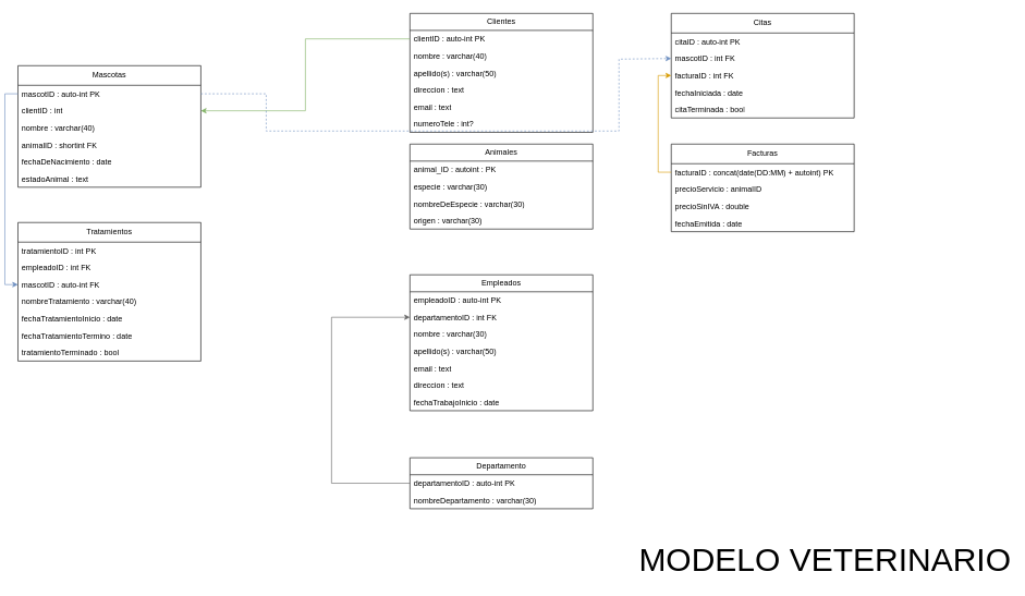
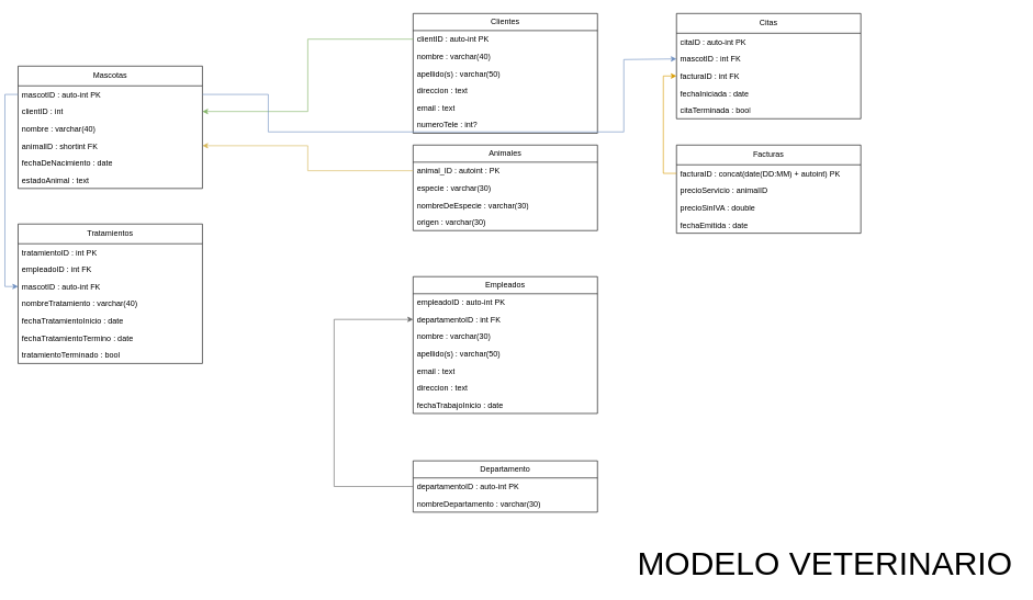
  <mxCell id="0" />
  <mxCell id="1" parent="0" />
  <mxCell id="2" value="&lt;div&gt;Mascotas&lt;/div&gt;" style="swimlane;fontStyle=0;childLayout=stackLayout;horizontal=1;startSize=30;fillColor=none;horizontalStack=0;resizeParent=1;resizeParentMax=0;resizeLast=0;collapsible=1;marginBottom=0;whiteSpace=wrap;html=1;" parent="1" vertex="1"><mxGeometry x="20" y="100" width="280" height="186" as="geometry" /></mxCell>
  <mxCell id="3" value="mascotID : auto-int PK" style="text;strokeColor=none;fillColor=none;align=left;verticalAlign=top;spacingLeft=4;spacingRight=4;overflow=hidden;rotatable=0;points=[[0,0.5],[1,0.5]];portConstraint=eastwest;whiteSpace=wrap;html=1;" parent="2" vertex="1"><mxGeometry y="30" width="280" height="26" as="geometry" /></mxCell>
  <mxCell id="4" value="clientID : int" style="text;strokeColor=none;fillColor=none;align=left;verticalAlign=top;spacingLeft=4;spacingRight=4;overflow=hidden;rotatable=0;points=[[0,0.5],[1,0.5]];portConstraint=eastwest;whiteSpace=wrap;html=1;" parent="2" vertex="1"><mxGeometry y="56" width="280" height="26" as="geometry" /></mxCell>
  <mxCell id="5" value="nombre : varchar(40)" style="text;strokeColor=none;fillColor=none;align=left;verticalAlign=top;spacingLeft=4;spacingRight=4;overflow=hidden;rotatable=0;points=[[0,0.5],[1,0.5]];portConstraint=eastwest;whiteSpace=wrap;html=1;" parent="2" vertex="1"><mxGeometry y="82" width="280" height="26" as="geometry" /></mxCell>
  <mxCell id="6" value="animalID : shortint FK" style="text;strokeColor=none;fillColor=none;align=left;verticalAlign=top;spacingLeft=4;spacingRight=4;overflow=hidden;rotatable=0;points=[[0,0.5],[1,0.5]];portConstraint=eastwest;whiteSpace=wrap;html=1;" parent="2" vertex="1"><mxGeometry y="108" width="280" height="26" as="geometry" /></mxCell>
  <mxCell id="7" value="fechaDeNacimiento : date" style="text;strokeColor=none;fillColor=none;align=left;verticalAlign=top;spacingLeft=4;spacingRight=4;overflow=hidden;rotatable=0;points=[[0,0.5],[1,0.5]];portConstraint=eastwest;whiteSpace=wrap;html=1;" parent="2" vertex="1"><mxGeometry y="134" width="280" height="26" as="geometry" /></mxCell>
  <mxCell id="8" value="estadoAnimal : text" style="text;strokeColor=none;fillColor=none;align=left;verticalAlign=top;spacingLeft=4;spacingRight=4;overflow=hidden;rotatable=0;points=[[0,0.5],[1,0.5]];portConstraint=eastwest;whiteSpace=wrap;html=1;" parent="2" vertex="1"><mxGeometry y="160" width="280" height="26" as="geometry" /></mxCell>
  <mxCell id="9" value="Clientes" style="swimlane;fontStyle=0;childLayout=stackLayout;horizontal=1;startSize=26;fillColor=none;horizontalStack=0;resizeParent=1;resizeParentMax=0;resizeLast=0;collapsible=1;marginBottom=0;whiteSpace=wrap;html=1;" parent="1" vertex="1"><mxGeometry x="620" y="20" width="280" height="182" as="geometry" /></mxCell>
  <mxCell id="10" value="clientID : auto-int PK" style="text;strokeColor=none;fillColor=none;align=left;verticalAlign=top;spacingLeft=4;spacingRight=4;overflow=hidden;rotatable=0;points=[[0,0.5],[1,0.5]];portConstraint=eastwest;whiteSpace=wrap;html=1;" parent="9" vertex="1"><mxGeometry y="26" width="280" height="26" as="geometry" /></mxCell>
  <mxCell id="11" value="nombre : varchar(40)" style="text;strokeColor=none;fillColor=none;align=left;verticalAlign=top;spacingLeft=4;spacingRight=4;overflow=hidden;rotatable=0;points=[[0,0.5],[1,0.5]];portConstraint=eastwest;whiteSpace=wrap;html=1;" parent="9" vertex="1"><mxGeometry y="52" width="280" height="26" as="geometry" /></mxCell>
  <mxCell id="12" value="apellido(s) : varchar(50)" style="text;strokeColor=none;fillColor=none;align=left;verticalAlign=top;spacingLeft=4;spacingRight=4;overflow=hidden;rotatable=0;points=[[0,0.5],[1,0.5]];portConstraint=eastwest;whiteSpace=wrap;html=1;" parent="9" vertex="1"><mxGeometry y="78" width="280" height="26" as="geometry" /></mxCell>
  <mxCell id="13" value="direccion : text" style="text;strokeColor=none;fillColor=none;align=left;verticalAlign=top;spacingLeft=4;spacingRight=4;overflow=hidden;rotatable=0;points=[[0,0.5],[1,0.5]];portConstraint=eastwest;whiteSpace=wrap;html=1;" parent="9" vertex="1"><mxGeometry y="104" width="280" height="26" as="geometry" /></mxCell>
  <mxCell id="14" value="email : text" style="text;strokeColor=none;fillColor=none;align=left;verticalAlign=top;spacingLeft=4;spacingRight=4;overflow=hidden;rotatable=0;points=[[0,0.5],[1,0.5]];portConstraint=eastwest;whiteSpace=wrap;html=1;" parent="9" vertex="1"><mxGeometry y="130" width="280" height="26" as="geometry" /></mxCell>
  <mxCell id="15" value="&lt;div&gt;numeroTele : int?&lt;/div&gt;&lt;div&gt;&lt;br&gt;&lt;/div&gt;" style="text;strokeColor=none;fillColor=none;align=left;verticalAlign=top;spacingLeft=4;spacingRight=4;overflow=hidden;rotatable=0;points=[[0,0.5],[1,0.5]];portConstraint=eastwest;whiteSpace=wrap;html=1;" parent="9" vertex="1"><mxGeometry y="156" width="280" height="26" as="geometry" /></mxCell>
  <mxCell id="16" value="Empleados" style="swimlane;fontStyle=0;childLayout=stackLayout;horizontal=1;startSize=26;fillColor=none;horizontalStack=0;resizeParent=1;resizeParentMax=0;resizeLast=0;collapsible=1;marginBottom=0;whiteSpace=wrap;html=1;" parent="1" vertex="1"><mxGeometry x="620" y="420" width="280" height="208" as="geometry" /></mxCell>
  <mxCell id="17" value="empleadoID : auto-int PK" style="text;strokeColor=none;fillColor=none;align=left;verticalAlign=top;spacingLeft=4;spacingRight=4;overflow=hidden;rotatable=0;points=[[0,0.5],[1,0.5]];portConstraint=eastwest;whiteSpace=wrap;html=1;" parent="16" vertex="1"><mxGeometry y="26" width="280" height="26" as="geometry" /></mxCell>
  <mxCell id="18" value="departamentoID : int FK" style="text;strokeColor=none;fillColor=none;align=left;verticalAlign=top;spacingLeft=4;spacingRight=4;overflow=hidden;rotatable=0;points=[[0,0.5],[1,0.5]];portConstraint=eastwest;whiteSpace=wrap;html=1;" parent="16" vertex="1"><mxGeometry y="52" width="280" height="26" as="geometry" /></mxCell>
  <mxCell id="19" value="nombre : varchar(30)" style="text;strokeColor=none;fillColor=none;align=left;verticalAlign=top;spacingLeft=4;spacingRight=4;overflow=hidden;rotatable=0;points=[[0,0.5],[1,0.5]];portConstraint=eastwest;whiteSpace=wrap;html=1;" parent="16" vertex="1"><mxGeometry y="78" width="280" height="26" as="geometry" /></mxCell>
  <mxCell id="20" value="apellido(s) : varchar(50)" style="text;strokeColor=none;fillColor=none;align=left;verticalAlign=top;spacingLeft=4;spacingRight=4;overflow=hidden;rotatable=0;points=[[0,0.5],[1,0.5]];portConstraint=eastwest;whiteSpace=wrap;html=1;" parent="16" vertex="1"><mxGeometry y="104" width="280" height="26" as="geometry" /></mxCell>
  <mxCell id="21" value="email : text" style="text;strokeColor=none;fillColor=none;align=left;verticalAlign=top;spacingLeft=4;spacingRight=4;overflow=hidden;rotatable=0;points=[[0,0.5],[1,0.5]];portConstraint=eastwest;whiteSpace=wrap;html=1;" parent="16" vertex="1"><mxGeometry y="130" width="280" height="26" as="geometry" /></mxCell>
  <mxCell id="22" value="direccion : text" style="text;strokeColor=none;fillColor=none;align=left;verticalAlign=top;spacingLeft=4;spacingRight=4;overflow=hidden;rotatable=0;points=[[0,0.5],[1,0.5]];portConstraint=eastwest;whiteSpace=wrap;html=1;" parent="16" vertex="1"><mxGeometry y="156" width="280" height="26" as="geometry" /></mxCell>
  <mxCell id="23" value="fechaTrabajoInicio : date" style="text;strokeColor=none;fillColor=none;align=left;verticalAlign=top;spacingLeft=4;spacingRight=4;overflow=hidden;rotatable=0;points=[[0,0.5],[1,0.5]];portConstraint=eastwest;whiteSpace=wrap;html=1;" parent="16" vertex="1"><mxGeometry y="182" width="280" height="26" as="geometry" /></mxCell>
  <mxCell id="24" value="Departamento" style="swimlane;fontStyle=0;childLayout=stackLayout;horizontal=1;startSize=26;fillColor=none;horizontalStack=0;resizeParent=1;resizeParentMax=0;resizeLast=0;collapsible=1;marginBottom=0;whiteSpace=wrap;html=1;" parent="1" vertex="1"><mxGeometry x="620" y="700" width="280" height="78" as="geometry" /></mxCell>
  <mxCell id="25" value="departamentoID : auto-int PK" style="text;strokeColor=none;fillColor=none;align=left;verticalAlign=top;spacingLeft=4;spacingRight=4;overflow=hidden;rotatable=0;points=[[0,0.5],[1,0.5]];portConstraint=eastwest;whiteSpace=wrap;html=1;" parent="24" vertex="1"><mxGeometry y="26" width="280" height="26" as="geometry" /></mxCell>
  <mxCell id="26" value="nombreDepartamento : varchar(30)" style="text;strokeColor=none;fillColor=none;align=left;verticalAlign=top;spacingLeft=4;spacingRight=4;overflow=hidden;rotatable=0;points=[[0,0.5],[1,0.5]];portConstraint=eastwest;whiteSpace=wrap;html=1;" parent="24" vertex="1"><mxGeometry y="52" width="280" height="26" as="geometry" /></mxCell>
  <mxCell id="27" value="Animales" style="swimlane;fontStyle=0;childLayout=stackLayout;horizontal=1;startSize=26;fillColor=none;horizontalStack=0;resizeParent=1;resizeParentMax=0;resizeLast=0;collapsible=1;marginBottom=0;whiteSpace=wrap;html=1;" parent="1" vertex="1"><mxGeometry x="620" y="220" width="280" height="130" as="geometry" /></mxCell>
  <mxCell id="28" value="animal_ID : autoint : PK" style="text;strokeColor=none;fillColor=none;align=left;verticalAlign=top;spacingLeft=4;spacingRight=4;overflow=hidden;rotatable=0;points=[[0,0.5],[1,0.5]];portConstraint=eastwest;whiteSpace=wrap;html=1;" parent="27" vertex="1"><mxGeometry y="26" width="280" height="26" as="geometry" /></mxCell>
  <mxCell id="29" value="especie : varchar(30)" style="text;strokeColor=none;fillColor=none;align=left;verticalAlign=top;spacingLeft=4;spacingRight=4;overflow=hidden;rotatable=0;points=[[0,0.5],[1,0.5]];portConstraint=eastwest;whiteSpace=wrap;html=1;" parent="27" vertex="1"><mxGeometry y="52" width="280" height="26" as="geometry" /></mxCell>
  <mxCell id="30" value="nombreDeEspecie : varchar(30)" style="text;strokeColor=none;fillColor=none;align=left;verticalAlign=top;spacingLeft=4;spacingRight=4;overflow=hidden;rotatable=0;points=[[0,0.5],[1,0.5]];portConstraint=eastwest;whiteSpace=wrap;html=1;" parent="27" vertex="1"><mxGeometry y="78" width="280" height="26" as="geometry" /></mxCell>
  <mxCell id="31" value="origen : varchar(30)" style="text;strokeColor=none;fillColor=none;align=left;verticalAlign=top;spacingLeft=4;spacingRight=4;overflow=hidden;rotatable=0;points=[[0,0.5],[1,0.5]];portConstraint=eastwest;whiteSpace=wrap;html=1;" parent="27" vertex="1"><mxGeometry y="104" width="280" height="26" as="geometry" /></mxCell>
  <mxCell id="32" style="edgeStyle=orthogonalEdgeStyle;rounded=0;orthogonalLoop=1;jettySize=auto;html=1;entryX=1;entryY=0.5;entryDx=0;entryDy=0;fillColor=#d5e8d4;strokeColor=#82b366;" parent="1" source="10" target="4" edge="1"><mxGeometry relative="1" as="geometry" /></mxCell>
+ <mxCell id="33" style="edgeStyle=orthogonalEdgeStyle;rounded=0;orthogonalLoop=1;jettySize=auto;html=1;exitX=0;exitY=0.5;exitDx=0;exitDy=0;entryX=1;entryY=0.5;entryDx=0;entryDy=0;fillColor=#fff2cc;strokeColor=#d6b656;" parent="1" source="28" target="6" edge="1"><mxGeometry relative="1" as="geometry" /></mxCell>
  <mxCell id="34" value="Citas" style="swimlane;fontStyle=0;childLayout=stackLayout;horizontal=1;startSize=30;fillColor=none;horizontalStack=0;resizeParent=1;resizeParentMax=0;resizeLast=0;collapsible=1;marginBottom=0;whiteSpace=wrap;html=1;" parent="1" vertex="1"><mxGeometry x="1020" y="20" width="280" height="160" as="geometry" /></mxCell>
  <mxCell id="35" value="citaID : auto-int PK" style="text;strokeColor=none;fillColor=none;align=left;verticalAlign=top;spacingLeft=4;spacingRight=4;overflow=hidden;rotatable=0;points=[[0,0.5],[1,0.5]];portConstraint=eastwest;whiteSpace=wrap;html=1;" parent="34" vertex="1"><mxGeometry y="30" width="280" height="26" as="geometry" /></mxCell>
  <mxCell id="36" value="mascotID : int FK" style="text;strokeColor=none;fillColor=none;align=left;verticalAlign=top;spacingLeft=4;spacingRight=4;overflow=hidden;rotatable=0;points=[[0,0.5],[1,0.5]];portConstraint=eastwest;whiteSpace=wrap;html=1;" parent="34" vertex="1"><mxGeometry y="56" width="280" height="26" as="geometry" /></mxCell>
  <mxCell id="37" value="facturaID : int FK" style="text;strokeColor=none;fillColor=none;align=left;verticalAlign=top;spacingLeft=4;spacingRight=4;overflow=hidden;rotatable=0;points=[[0,0.5],[1,0.5]];portConstraint=eastwest;whiteSpace=wrap;html=1;" parent="34" vertex="1"><mxGeometry y="82" width="280" height="26" as="geometry" /></mxCell>
  <mxCell id="38" value="fechaIniciada : date" style="text;strokeColor=none;fillColor=none;align=left;verticalAlign=top;spacingLeft=4;spacingRight=4;overflow=hidden;rotatable=0;points=[[0,0.5],[1,0.5]];portConstraint=eastwest;whiteSpace=wrap;html=1;" parent="34" vertex="1"><mxGeometry y="108" width="280" height="26" as="geometry" /></mxCell>
  <mxCell id="39" value="citaTerminada : bool" style="text;strokeColor=none;fillColor=none;align=left;verticalAlign=top;spacingLeft=4;spacingRight=4;overflow=hidden;rotatable=0;points=[[0,0.5],[1,0.5]];portConstraint=eastwest;whiteSpace=wrap;html=1;" parent="34" vertex="1"><mxGeometry y="134" width="280" height="26" as="geometry" /></mxCell>
  <mxCell id="40" value="Facturas" style="swimlane;fontStyle=0;childLayout=stackLayout;horizontal=1;startSize=30;fillColor=none;horizontalStack=0;resizeParent=1;resizeParentMax=0;resizeLast=0;collapsible=1;marginBottom=0;whiteSpace=wrap;html=1;" parent="1" vertex="1"><mxGeometry x="1020" y="220" width="280" height="134" as="geometry" /></mxCell>
  <mxCell id="41" value="facturaID : concat(date(DD:MM) + autoint) PK" style="text;strokeColor=none;fillColor=none;align=left;verticalAlign=top;spacingLeft=4;spacingRight=4;overflow=hidden;rotatable=0;points=[[0,0.5],[1,0.5]];portConstraint=eastwest;whiteSpace=wrap;html=1;" parent="40" vertex="1"><mxGeometry y="30" width="280" height="26" as="geometry" /></mxCell>
  <mxCell id="42" value="precioServicio : animalID" style="text;strokeColor=none;fillColor=none;align=left;verticalAlign=top;spacingLeft=4;spacingRight=4;overflow=hidden;rotatable=0;points=[[0,0.5],[1,0.5]];portConstraint=eastwest;whiteSpace=wrap;html=1;" parent="40" vertex="1"><mxGeometry y="56" width="280" height="26" as="geometry" /></mxCell>
  <mxCell id="43" value="precioSinIVA : double" style="text;strokeColor=none;fillColor=none;align=left;verticalAlign=top;spacingLeft=4;spacingRight=4;overflow=hidden;rotatable=0;points=[[0,0.5],[1,0.5]];portConstraint=eastwest;whiteSpace=wrap;html=1;" parent="40" vertex="1"><mxGeometry y="82" width="280" height="26" as="geometry" /></mxCell>
  <mxCell id="44" value="fechaEmitida : date" style="text;strokeColor=none;fillColor=none;align=left;verticalAlign=top;spacingLeft=4;spacingRight=4;overflow=hidden;rotatable=0;points=[[0,0.5],[1,0.5]];portConstraint=eastwest;whiteSpace=wrap;html=1;" parent="40" vertex="1"><mxGeometry y="108" width="280" height="26" as="geometry" /></mxCell>
  <mxCell id="45" style="edgeStyle=orthogonalEdgeStyle;rounded=0;orthogonalLoop=1;jettySize=auto;html=1;exitX=0;exitY=0.5;exitDx=0;exitDy=0;entryX=0;entryY=0.5;entryDx=0;entryDy=0;fillColor=#f5f5f5;strokeColor=#666666;" parent="1" source="25" target="18" edge="1"><mxGeometry relative="1" as="geometry"><Array as="points"><mxPoint x="500" y="739" /><mxPoint x="500" y="485" /></Array></mxGeometry></mxCell>
- <mxCell id="46" style="edgeStyle=orthogonalEdgeStyle;rounded=0;orthogonalLoop=1;jettySize=auto;html=1;exitX=1;exitY=0.5;exitDx=0;exitDy=0;entryX=0;entryY=0.5;entryDx=0;entryDy=0;fillColor=#dae8fc;strokeColor=#6c8ebf;dashed=1;" parent="1" source="3" target="36" edge="1"><mxGeometry relative="1" as="geometry"><Array as="points"><mxPoint x="400" y="143" /><mxPoint x="400" y="200" /><mxPoint x="940" y="200" /><mxPoint x="940" y="90" /><mxPoint x="1020" y="90" /></Array></mxGeometry></mxCell>
- <mxCell id="47" value="MODELO VETERINARIO" style="text;html=1;align=center;verticalAlign=middle;resizable=0;points=[];autosize=1;strokeColor=none;fillColor=none;fontSize=50;" parent="1" vertex="1"><mxGeometry x="960" y="820" width="590" height="70" as="geometry" /></mxCell>
+ <mxCell id="46" style="edgeStyle=orthogonalEdgeStyle;rounded=0;orthogonalLoop=1;jettySize=auto;html=1;exitX=1;exitY=0.5;exitDx=0;exitDy=0;entryX=0;entryY=0.5;entryDx=0;entryDy=0;fillColor=#dae8fc;strokeColor=#6c8ebf;" parent="1" source="3" target="36" edge="1"><mxGeometry relative="1" as="geometry"><Array as="points"><mxPoint x="400" y="143" /><mxPoint x="400" y="200" /><mxPoint x="940" y="200" /><mxPoint x="940" y="90" /><mxPoint x="1020" y="90" /></Array></mxGeometry></mxCell>
+ <mxCell id="47" value="MODELO VETERINARIO" style="text;html=1;align=center;verticalAlign=middle;resizable=0;points=[];autosize=1;strokeColor=none;fillColor=none;fontSize=50;" parent="1" vertex="1"><mxGeometry x="950" y="820" width="590" height="70" as="geometry" /></mxCell>
  <mxCell id="48" value="Tratamientos" style="swimlane;fontStyle=0;childLayout=stackLayout;horizontal=1;startSize=30;fillColor=none;horizontalStack=0;resizeParent=1;resizeParentMax=0;resizeLast=0;collapsible=1;marginBottom=0;whiteSpace=wrap;html=1;" parent="1" vertex="1"><mxGeometry x="20" y="340" width="280" height="212" as="geometry" /></mxCell>
  <mxCell id="49" value="tratamientoID : int PK" style="text;strokeColor=none;fillColor=none;align=left;verticalAlign=top;spacingLeft=4;spacingRight=4;overflow=hidden;rotatable=0;points=[[0,0.5],[1,0.5]];portConstraint=eastwest;whiteSpace=wrap;html=1;" parent="48" vertex="1"><mxGeometry y="30" width="280" height="26" as="geometry" /></mxCell>
  <mxCell id="50" value="empleadoID : int FK" style="text;strokeColor=none;fillColor=none;align=left;verticalAlign=top;spacingLeft=4;spacingRight=4;overflow=hidden;rotatable=0;points=[[0,0.5],[1,0.5]];portConstraint=eastwest;whiteSpace=wrap;html=1;" parent="48" vertex="1"><mxGeometry y="56" width="280" height="26" as="geometry" /></mxCell>
  <mxCell id="51" value="&lt;div&gt;mascotID : auto-int FK&lt;/div&gt;&lt;div&gt;&lt;br&gt;&lt;/div&gt;" style="text;strokeColor=none;fillColor=none;align=left;verticalAlign=top;spacingLeft=4;spacingRight=4;overflow=hidden;rotatable=0;points=[[0,0.5],[1,0.5]];portConstraint=eastwest;whiteSpace=wrap;html=1;" parent="48" vertex="1"><mxGeometry y="82" width="280" height="26" as="geometry" /></mxCell>
  <mxCell id="52" value="&lt;div&gt;nombreTratamiento : varchar(40)&lt;/div&gt;&lt;div&gt;&lt;br&gt;&lt;/div&gt;" style="text;strokeColor=none;fillColor=none;align=left;verticalAlign=top;spacingLeft=4;spacingRight=4;overflow=hidden;rotatable=0;points=[[0,0.5],[1,0.5]];portConstraint=eastwest;whiteSpace=wrap;html=1;" parent="48" vertex="1"><mxGeometry y="108" width="280" height="26" as="geometry" /></mxCell>
  <mxCell id="53" value="fechaTratamientoInicio : date" style="text;strokeColor=none;fillColor=none;align=left;verticalAlign=top;spacingLeft=4;spacingRight=4;overflow=hidden;rotatable=0;points=[[0,0.5],[1,0.5]];portConstraint=eastwest;whiteSpace=wrap;html=1;" parent="48" vertex="1"><mxGeometry y="134" width="280" height="26" as="geometry" /></mxCell>
  <mxCell id="54" value="fechaTratamientoTermino : date" style="text;strokeColor=none;fillColor=none;align=left;verticalAlign=top;spacingLeft=4;spacingRight=4;overflow=hidden;rotatable=0;points=[[0,0.5],[1,0.5]];portConstraint=eastwest;whiteSpace=wrap;html=1;" parent="48" vertex="1"><mxGeometry y="160" width="280" height="26" as="geometry" /></mxCell>
  <mxCell id="55" value="tratamientoTerminado : bool" style="text;strokeColor=none;fillColor=none;align=left;verticalAlign=top;spacingLeft=4;spacingRight=4;overflow=hidden;rotatable=0;points=[[0,0.5],[1,0.5]];portConstraint=eastwest;whiteSpace=wrap;html=1;" parent="48" vertex="1"><mxGeometry y="186" width="280" height="26" as="geometry" /></mxCell>
  <mxCell id="56" style="edgeStyle=orthogonalEdgeStyle;rounded=0;orthogonalLoop=1;jettySize=auto;html=1;exitX=0;exitY=0.5;exitDx=0;exitDy=0;entryX=0;entryY=0.5;entryDx=0;entryDy=0;fillColor=#dae8fc;strokeColor=#6c8ebf;" parent="1" source="3" target="51" edge="1"><mxGeometry relative="1" as="geometry" /></mxCell>
  <mxCell id="57" style="edgeStyle=orthogonalEdgeStyle;rounded=0;orthogonalLoop=1;jettySize=auto;html=1;exitX=0;exitY=0.5;exitDx=0;exitDy=0;entryX=0;entryY=0.5;entryDx=0;entryDy=0;fillColor=#ffe6cc;strokeColor=#d79b00;" parent="1" source="41" target="37" edge="1"><mxGeometry relative="1" as="geometry" /></mxCell>
